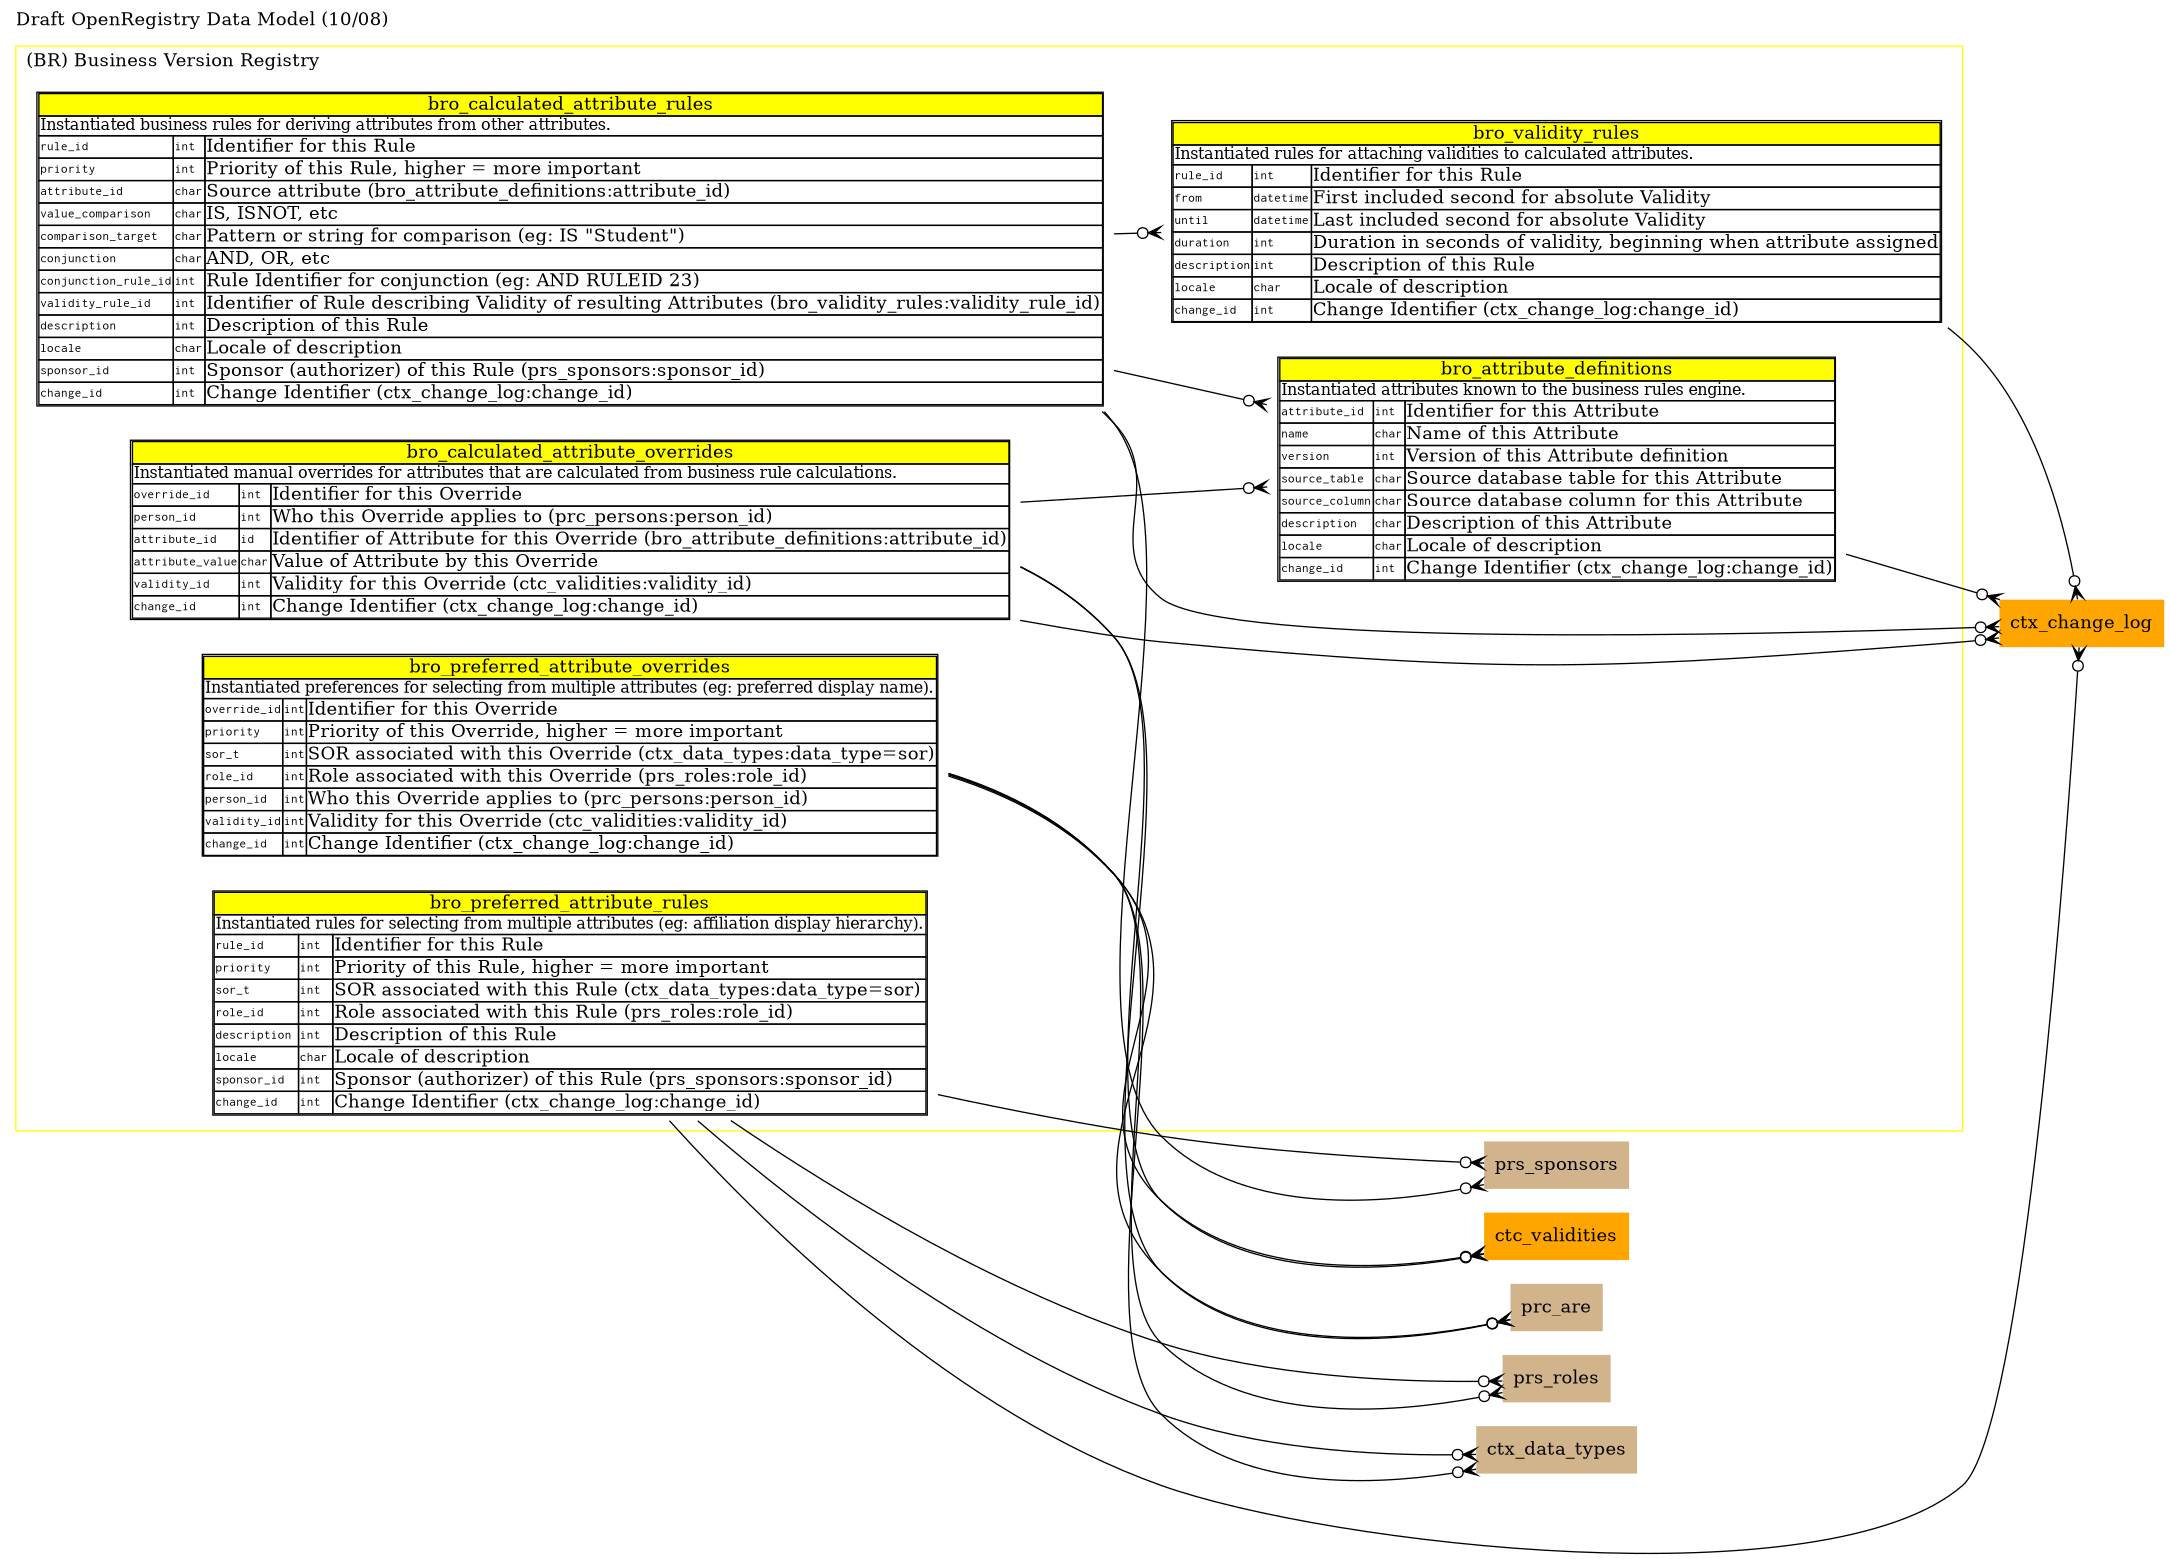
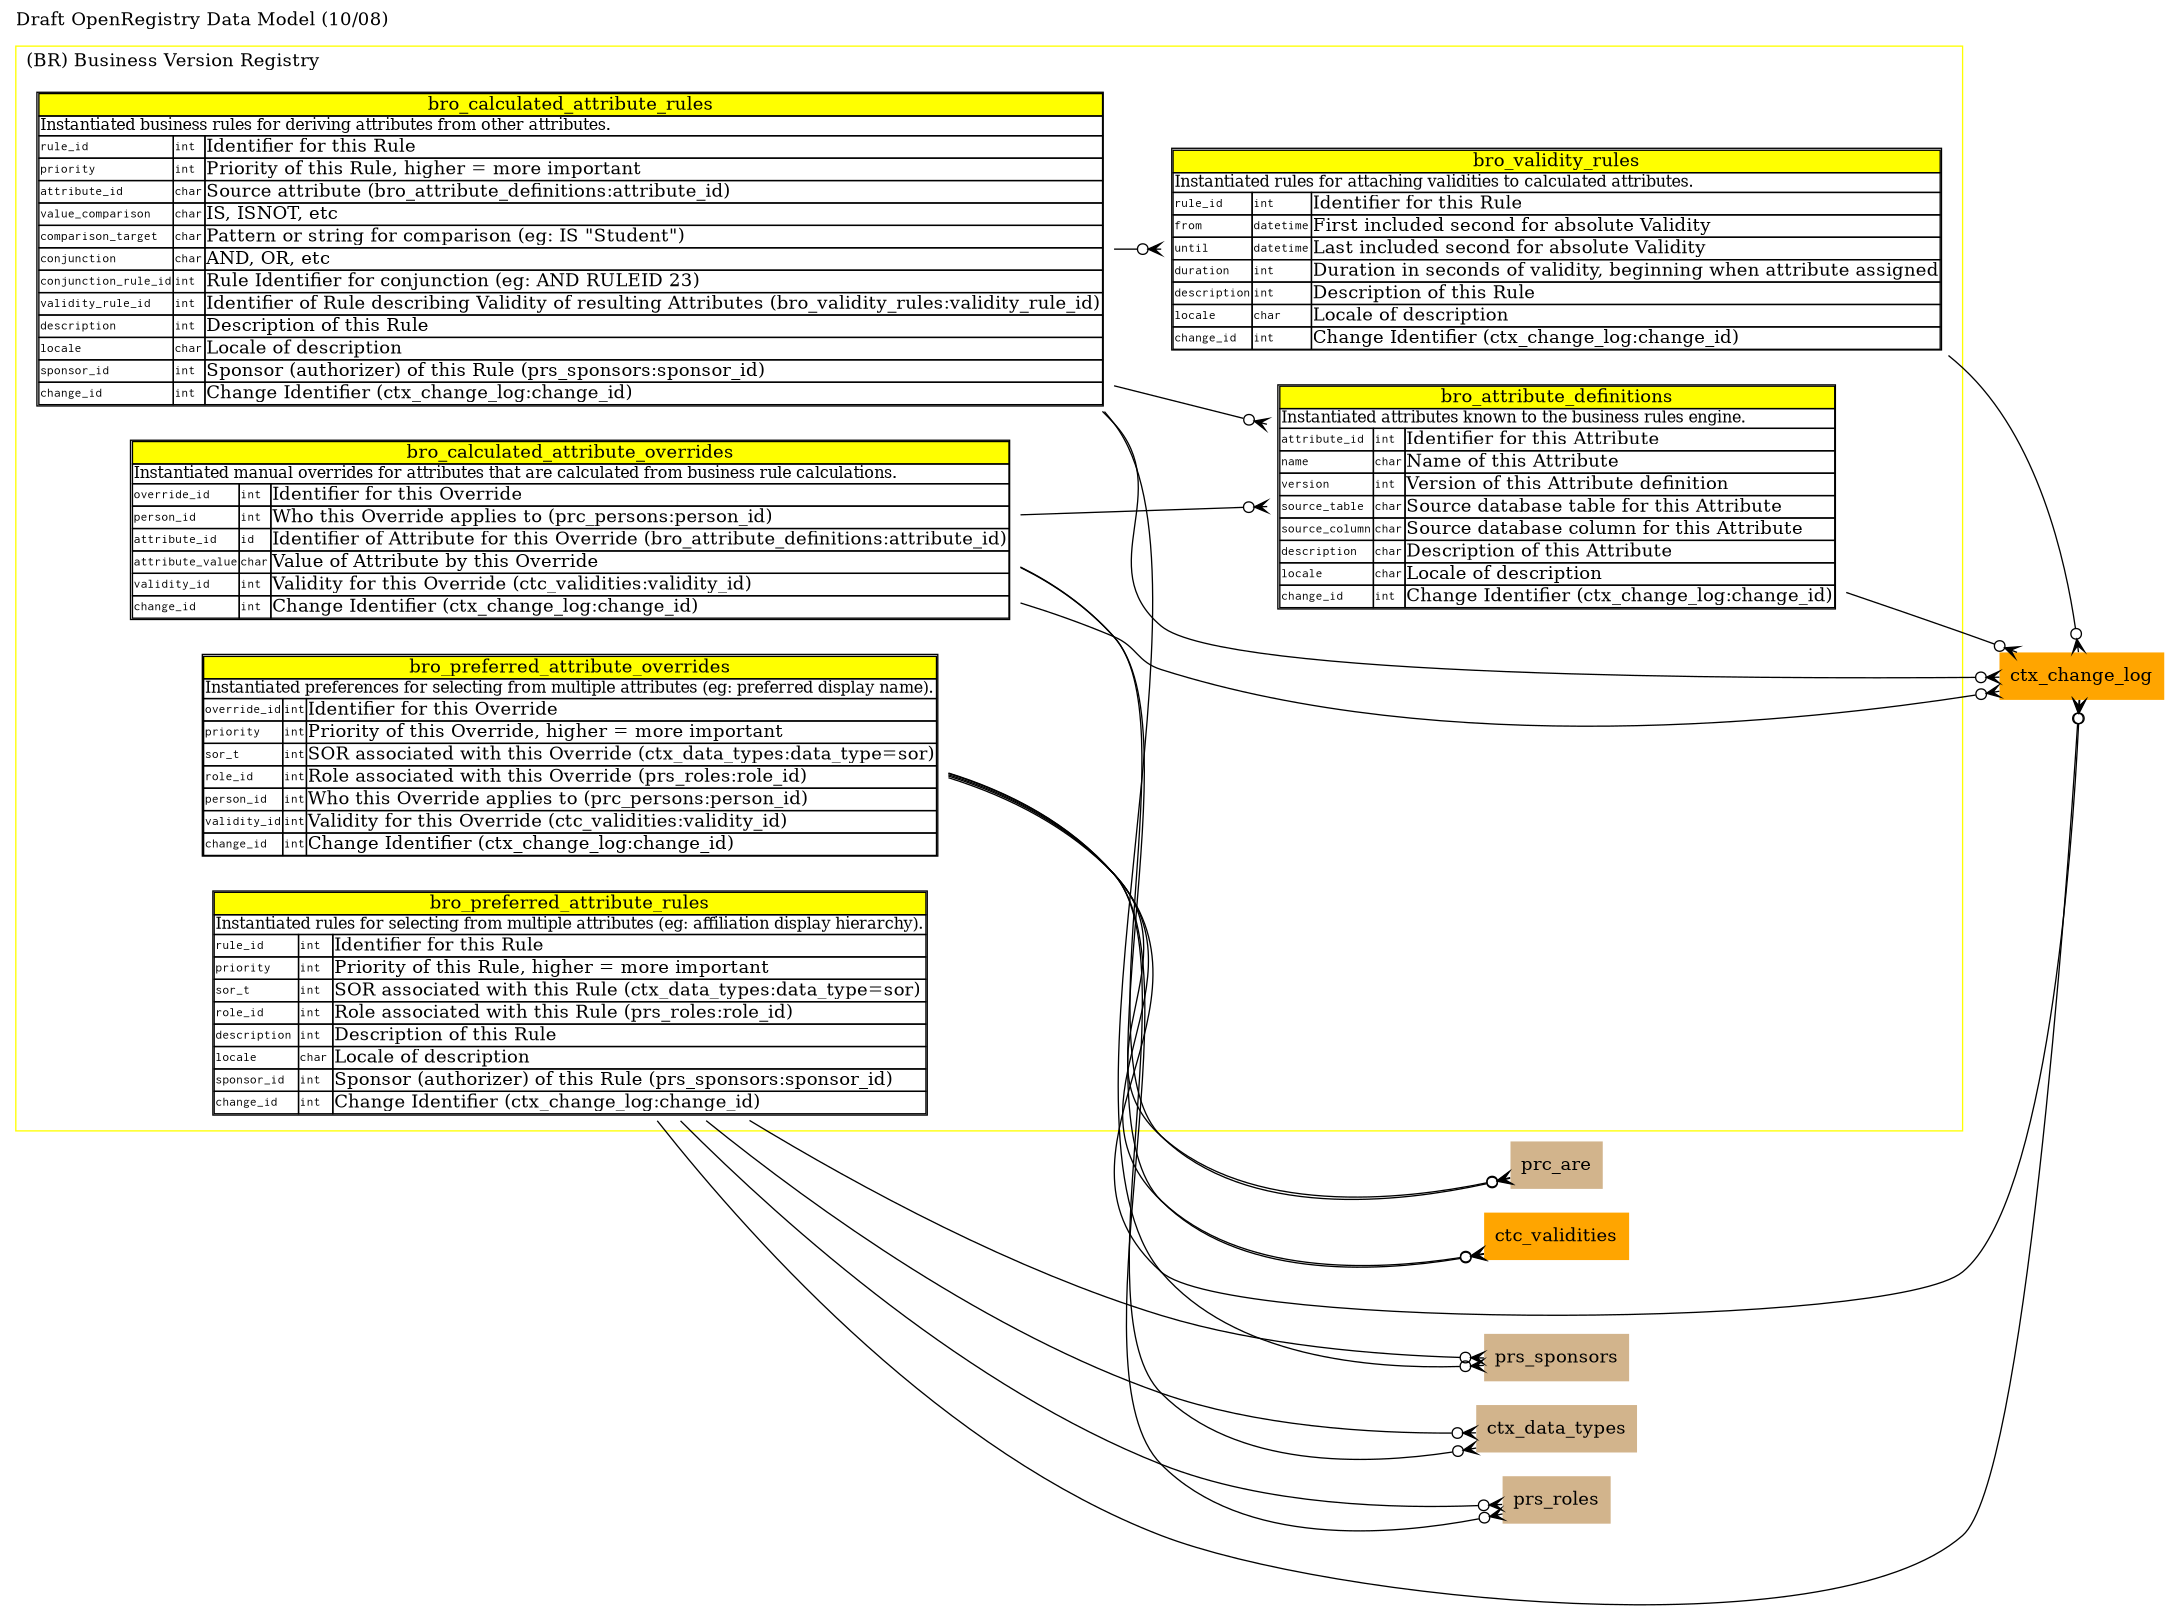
  digraph {
    label="Draft OpenRegistry Data Model (10/08)"
    labeljust=l
    labelloc=t
    rankdir=LR
    node [labeljust=l shape=plaintext]
    edge [arrowhead=crowodot arrowtail=teetee]
    n1 [label=<<table cellborder="1" cellpadding="0" cellspacing="0"> <tr>  <td bgcolor="yellow" colspan="3"><font point-size="14">bro_attribute_definitions</font></td> </tr> <tr>  <td align="left" colspan="3"><font point-size="12">Instantiated attributes known to the business rules engine.</font></td> </tr> <tr>  <td align="left"><font face="Courier" point-size="10">attribute_id</font></td>  <td align="left"><font face="Courier" point-size="10">int</font></td>  <td align="left">Identifier for this Attribute</td> </tr> <tr>  <td align="left"><font face="Courier" point-size="10">name</font></td>  <td align="left"><font face="Courier" point-size="10">char</font></td>  <td align="left">Name of this Attribute</td> </tr> <tr>  <td align="left"><font face="Courier" point-size="10">version</font></td>  <td align="left"><font face="Courier" point-size="10">int</font></td>  <td align="left">Version of this Attribute definition</td> </tr> <tr>  <td align="left"><font face="Courier" point-size="10">source_table</font></td>  <td align="left"><font face="Courier" point-size="10">char</font></td>  <td align="left">Source database table for this Attribute</td> </tr> <tr>  <td align="left"><font face="Courier" point-size="10">source_column</font></td>  <td align="left"><font face="Courier" point-size="10">char</font></td>  <td align="left">Source database column for this Attribute</td> </tr> <tr>  <td align="left"><font face="Courier" point-size="10">description</font></td>  <td align="left"><font face="Courier" point-size="10">char</font></td>  <td align="left">Description of this Attribute</td> </tr> <tr>  <td align="left"><font face="Courier" point-size="10">locale</font></td>  <td align="left"><font face="Courier" point-size="10">char</font></td>  <td align="left">Locale of description</td> </tr> <tr>  <td align="left"><font face="Courier" point-size="10">change_id</font></td>  <td align="left"><font face="Courier" point-size="10">int</font></td>  <td align="left">Change Identifier (ctx_change_log:change_id)</td> </tr>    </table>>]
    n2 [label=<<table cellborder="1" cellpadding="0" cellspacing="0"> <tr>  <td bgcolor="yellow" colspan="3"><font point-size="14">bro_calculated_attribute_overrides</font></td> </tr> <tr>  <td align="left" colspan="3"><font point-size="12">Instantiated manual overrides for attributes that are calculated from business rule calculations.</font></td> </tr> <tr>  <td align="left"><font face="Courier" point-size="10">override_id</font></td>  <td align="left"><font face="Courier" point-size="10">int</font></td>  <td align="left">Identifier for this Override</td> </tr> <tr>  <td align="left"><font face="Courier" point-size="10">person_id</font></td>  <td align="left"><font face="Courier" point-size="10">int</font></td>  <td align="left">Who this Override applies to (prc_persons:person_id)</td> </tr> <tr>  <td align="left"><font face="Courier" point-size="10">attribute_id</font></td>  <td align="left"><font face="Courier" point-size="10">id</font></td>  <td align="left">Identifier of Attribute for this Override (bro_attribute_definitions:attribute_id)</td> </tr> <tr>  <td align="left"><font face="Courier" point-size="10">attribute_value</font></td>  <td align="left"><font face="Courier" point-size="10">char</font></td>  <td align="left">Value of Attribute by this Override</td> </tr> <tr>  <td align="left"><font face="Courier" point-size="10">validity_id</font></td>  <td align="left"><font face="Courier" point-size="10">int</font></td>  <td align="left">Validity for this Override (ctc_validities:validity_id)</td> </tr> <tr>  <td align="left"><font face="Courier" point-size="10">change_id</font></td>  <td align="left"><font face="Courier" point-size="10">int</font></td>  <td align="left">Change Identifier (ctx_change_log:change_id)</td> </tr>    </table>>]
    n3 [label=<<table cellborder="1" cellpadding="0" cellspacing="0"> <tr>  <td bgcolor="yellow" colspan="3"><font point-size="14">bro_calculated_attribute_rules</font></td> </tr> <tr>  <td align="left" colspan="3"><font point-size="12">Instantiated business rules for deriving attributes from other attributes.</font></td> </tr> <tr>  <td align="left"><font face="Courier" point-size="10">rule_id</font></td>  <td align="left"><font face="Courier" point-size="10">int</font></td>  <td align="left">Identifier for this Rule</td> </tr> <tr>  <td align="left"><font face="Courier" point-size="10">priority</font></td>  <td align="left"><font face="Courier" point-size="10">int</font></td>  <td align="left">Priority of this Rule, higher = more important</td> </tr> <tr>  <td align="left"><font face="Courier" point-size="10">attribute_id</font></td>  <td align="left"><font face="Courier" point-size="10">char</font></td>  <td align="left">Source attribute (bro_attribute_definitions:attribute_id)</td> </tr> <tr>  <td align="left"><font face="Courier" point-size="10">value_comparison</font></td>  <td align="left"><font face="Courier" point-size="10">char</font></td>  <td align="left">IS, ISNOT, etc</td> </tr> <tr>  <td align="left"><font face="Courier" point-size="10">comparison_target</font></td>  <td align="left"><font face="Courier" point-size="10">char</font></td>  <td align="left">Pattern or string for comparison (eg: IS "Student")</td> </tr> <tr>  <td align="left"><font face="Courier" point-size="10">conjunction</font></td>  <td align="left"><font face="Courier" point-size="10">char</font></td>  <td align="left">AND, OR, etc</td> </tr> <tr>  <td align="left"><font face="Courier" point-size="10">conjunction_rule_id</font></td>  <td align="left"><font face="Courier" point-size="10">int</font></td>  <td align="left">Rule Identifier for conjunction (eg: AND RULEID 23)</td> </tr> <tr>  <td align="left"><font face="Courier" point-size="10">validity_rule_id</font></td>  <td align="left"><font face="Courier" point-size="10">int</font></td>  <td align="left">Identifier of Rule describing Validity of resulting Attributes (bro_validity_rules:validity_rule_id)</td> </tr> <tr>  <td align="left"><font face="Courier" point-size="10">description</font></td>  <td align="left"><font face="Courier" point-size="10">int</font></td>  <td align="left">Description of this Rule</td> </tr> <tr>  <td align="left"><font face="Courier" point-size="10">locale</font></td>  <td align="left"><font face="Courier" point-size="10">char</font></td>  <td align="left">Locale of description</td> </tr> <tr>  <td align="left"><font face="Courier" point-size="10">sponsor_id</font></td>  <td align="left"><font face="Courier" point-size="10">int</font></td>  <td align="left">Sponsor (authorizer) of this Rule (prs_sponsors:sponsor_id)</td> </tr> <tr>  <td align="left"><font face="Courier" point-size="10">change_id</font></td>  <td align="left"><font face="Courier" point-size="10">int</font></td>  <td align="left">Change Identifier (ctx_change_log:change_id)</td> </tr>    </table>>]
    n4 [label=<<table cellborder="1" cellpadding="0" cellspacing="0"> <tr>  <td bgcolor="yellow" colspan="3"><font point-size="14">bro_preferred_attribute_overrides</font></td> </tr> <tr>  <td align="left" colspan="3"><font point-size="12">Instantiated preferences for selecting from multiple attributes (eg: preferred display name).</font></td> </tr> <tr>  <td align="left"><font face="Courier" point-size="10">override_id</font></td>  <td align="left"><font face="Courier" point-size="10">int</font></td>  <td align="left">Identifier for this Override</td> </tr> <tr>  <td align="left"><font face="Courier" point-size="10">priority</font></td>  <td align="left"><font face="Courier" point-size="10">int</font></td>  <td align="left">Priority of this Override, higher = more important</td> </tr> <tr>  <td align="left"><font face="Courier" point-size="10">sor_t</font></td>  <td align="left"><font face="Courier" point-size="10">int</font></td>  <td align="left">SOR associated with this Override (ctx_data_types:data_type=sor)</td> </tr> <tr>  <td align="left"><font face="Courier" point-size="10">role_id</font></td>  <td align="left"><font face="Courier" point-size="10">int</font></td>  <td align="left">Role associated with this Override (prs_roles:role_id)</td> </tr> <tr>  <td align="left"><font face="Courier" point-size="10">person_id</font></td>  <td align="left"><font face="Courier" point-size="10">int</font></td>  <td align="left">Who this Override applies to (prc_persons:person_id)</td> </tr> <tr>  <td align="left"><font face="Courier" point-size="10">validity_id</font></td>  <td align="left"><font face="Courier" point-size="10">int</font></td>  <td align="left">Validity for this Override (ctc_validities:validity_id)</td> </tr> <tr>  <td align="left"><font face="Courier" point-size="10">change_id</font></td>  <td align="left"><font face="Courier" point-size="10">int</font></td>  <td align="left">Change Identifier (ctx_change_log:change_id)</td> </tr>    </table>>]
    n5 [label=<<table cellborder="1" cellpadding="0" cellspacing="0"> <tr>  <td bgcolor="yellow" colspan="3"><font point-size="14">bro_preferred_attribute_rules</font></td> </tr> <tr>  <td align="left" colspan="3"><font point-size="12">Instantiated rules for selecting from multiple attributes (eg: affiliation display hierarchy).</font></td> </tr> <tr>  <td align="left"><font face="Courier" point-size="10">rule_id</font></td>  <td align="left"><font face="Courier" point-size="10">int</font></td>  <td align="left">Identifier for this Rule</td> </tr> <tr>  <td align="left"><font face="Courier" point-size="10">priority</font></td>  <td align="left"><font face="Courier" point-size="10">int</font></td>  <td align="left">Priority of this Rule, higher = more important</td> </tr> <tr>  <td align="left"><font face="Courier" point-size="10">sor_t</font></td>  <td align="left"><font face="Courier" point-size="10">int</font></td>  <td align="left">SOR associated with this Rule (ctx_data_types:data_type=sor)</td> </tr> <tr>  <td align="left"><font face="Courier" point-size="10">role_id</font></td>  <td align="left"><font face="Courier" point-size="10">int</font></td>  <td align="left">Role associated with this Rule (prs_roles:role_id)</td> </tr> <tr>  <td align="left"><font face="Courier" point-size="10">description</font></td>  <td align="left"><font face="Courier" point-size="10">int</font></td>  <td align="left">Description of this Rule</td> </tr> <tr>  <td align="left"><font face="Courier" point-size="10">locale</font></td>  <td align="left"><font face="Courier" point-size="10">char</font></td>  <td align="left">Locale of description</td> </tr> <tr>  <td align="left"><font face="Courier" point-size="10">sponsor_id</font></td>  <td align="left"><font face="Courier" point-size="10">int</font></td>  <td align="left">Sponsor (authorizer) of this Rule (prs_sponsors:sponsor_id)</td> </tr> <tr>  <td align="left"><font face="Courier" point-size="10">change_id</font></td>  <td align="left"><font face="Courier" point-size="10">int</font></td>  <td align="left">Change Identifier (ctx_change_log:change_id)</td> </tr>    </table>>]
    n6 [label=<<table cellborder="1" cellpadding="0" cellspacing="0"> <tr>  <td bgcolor="yellow" colspan="3"><font point-size="14">bro_validity_rules</font></td> </tr> <tr>  <td align="left" colspan="3"><font point-size="12">Instantiated rules for attaching validities to calculated attributes.</font></td> </tr> <tr>  <td align="left"><font face="Courier" point-size="10">rule_id</font></td>  <td align="left"><font face="Courier" point-size="10">int</font></td>  <td align="left">Identifier for this Rule</td> </tr> <tr>  <td align="left"><font face="Courier" point-size="10">from</font></td>  <td align="left"><font face="Courier" point-size="10">datetime</font></td>  <td align="left">First included second for absolute Validity</td> </tr> <tr>  <td align="left"><font face="Courier" point-size="10">until</font></td>  <td align="left"><font face="Courier" point-size="10">datetime</font></td>  <td align="left">Last included second for absolute Validity</td> </tr> <tr>  <td align="left"><font face="Courier" point-size="10">duration</font></td>  <td align="left"><font face="Courier" point-size="10">int</font></td>  <td align="left">Duration in seconds of validity, beginning when attribute assigned</td> </tr> <tr>  <td align="left"><font face="Courier" point-size="10">description</font></td>  <td align="left"><font face="Courier" point-size="10">int</font></td>  <td align="left">Description of this Rule</td> </tr> <tr>  <td align="left"><font face="Courier" point-size="10">locale</font></td>  <td align="left"><font face="Courier" point-size="10">char</font></td>  <td align="left">Locale of description</td> </tr> <tr>  <td align="left"><font face="Courier" point-size="10">change_id</font></td>  <td align="left"><font face="Courier" point-size="10">int</font></td>  <td align="left">Change Identifier (ctx_change_log:change_id)</td> </tr>    </table>>]
    ctx_change_log [color=black fillcolor=orange style=filled]
    ctc_validities [color=blue fillcolor=orange style=filled]
    n9 [color=blue fillcolor=tan label=prc_are style=filled]
    prs_sponsors [color=teal fillcolor=tan style=filled]
    prs_roles [color=teal fillcolor=tan style=filled]
    ctx_data_types [color=blue fillcolor=tan style=filled]
    subgraph cluster_1 {
      color=yellow
      label="(BR) Business Version Registry"
      n1
      n2
      n3
      n4
      n5
      n6
    }
    n1 -> ctx_change_log
    n2 -> n1
    n2 -> ctx_change_log
    n2 -> ctc_validities
    n2 -> n9
    n3 -> n1
    n3 -> n6
    n3 -> ctx_change_log
    n3 -> prs_sponsors [arrowtail=odottee]
+   n4 -> ctx_change_log
    n4 -> ctc_validities
    n4 -> n9
    n4 -> prs_roles
    n4 -> ctx_data_types
    n5 -> ctx_change_log
    n5 -> prs_sponsors [arrowtail=odottee]
    n5 -> prs_roles
    n5 -> ctx_data_types
    n6 -> ctx_change_log
  }
